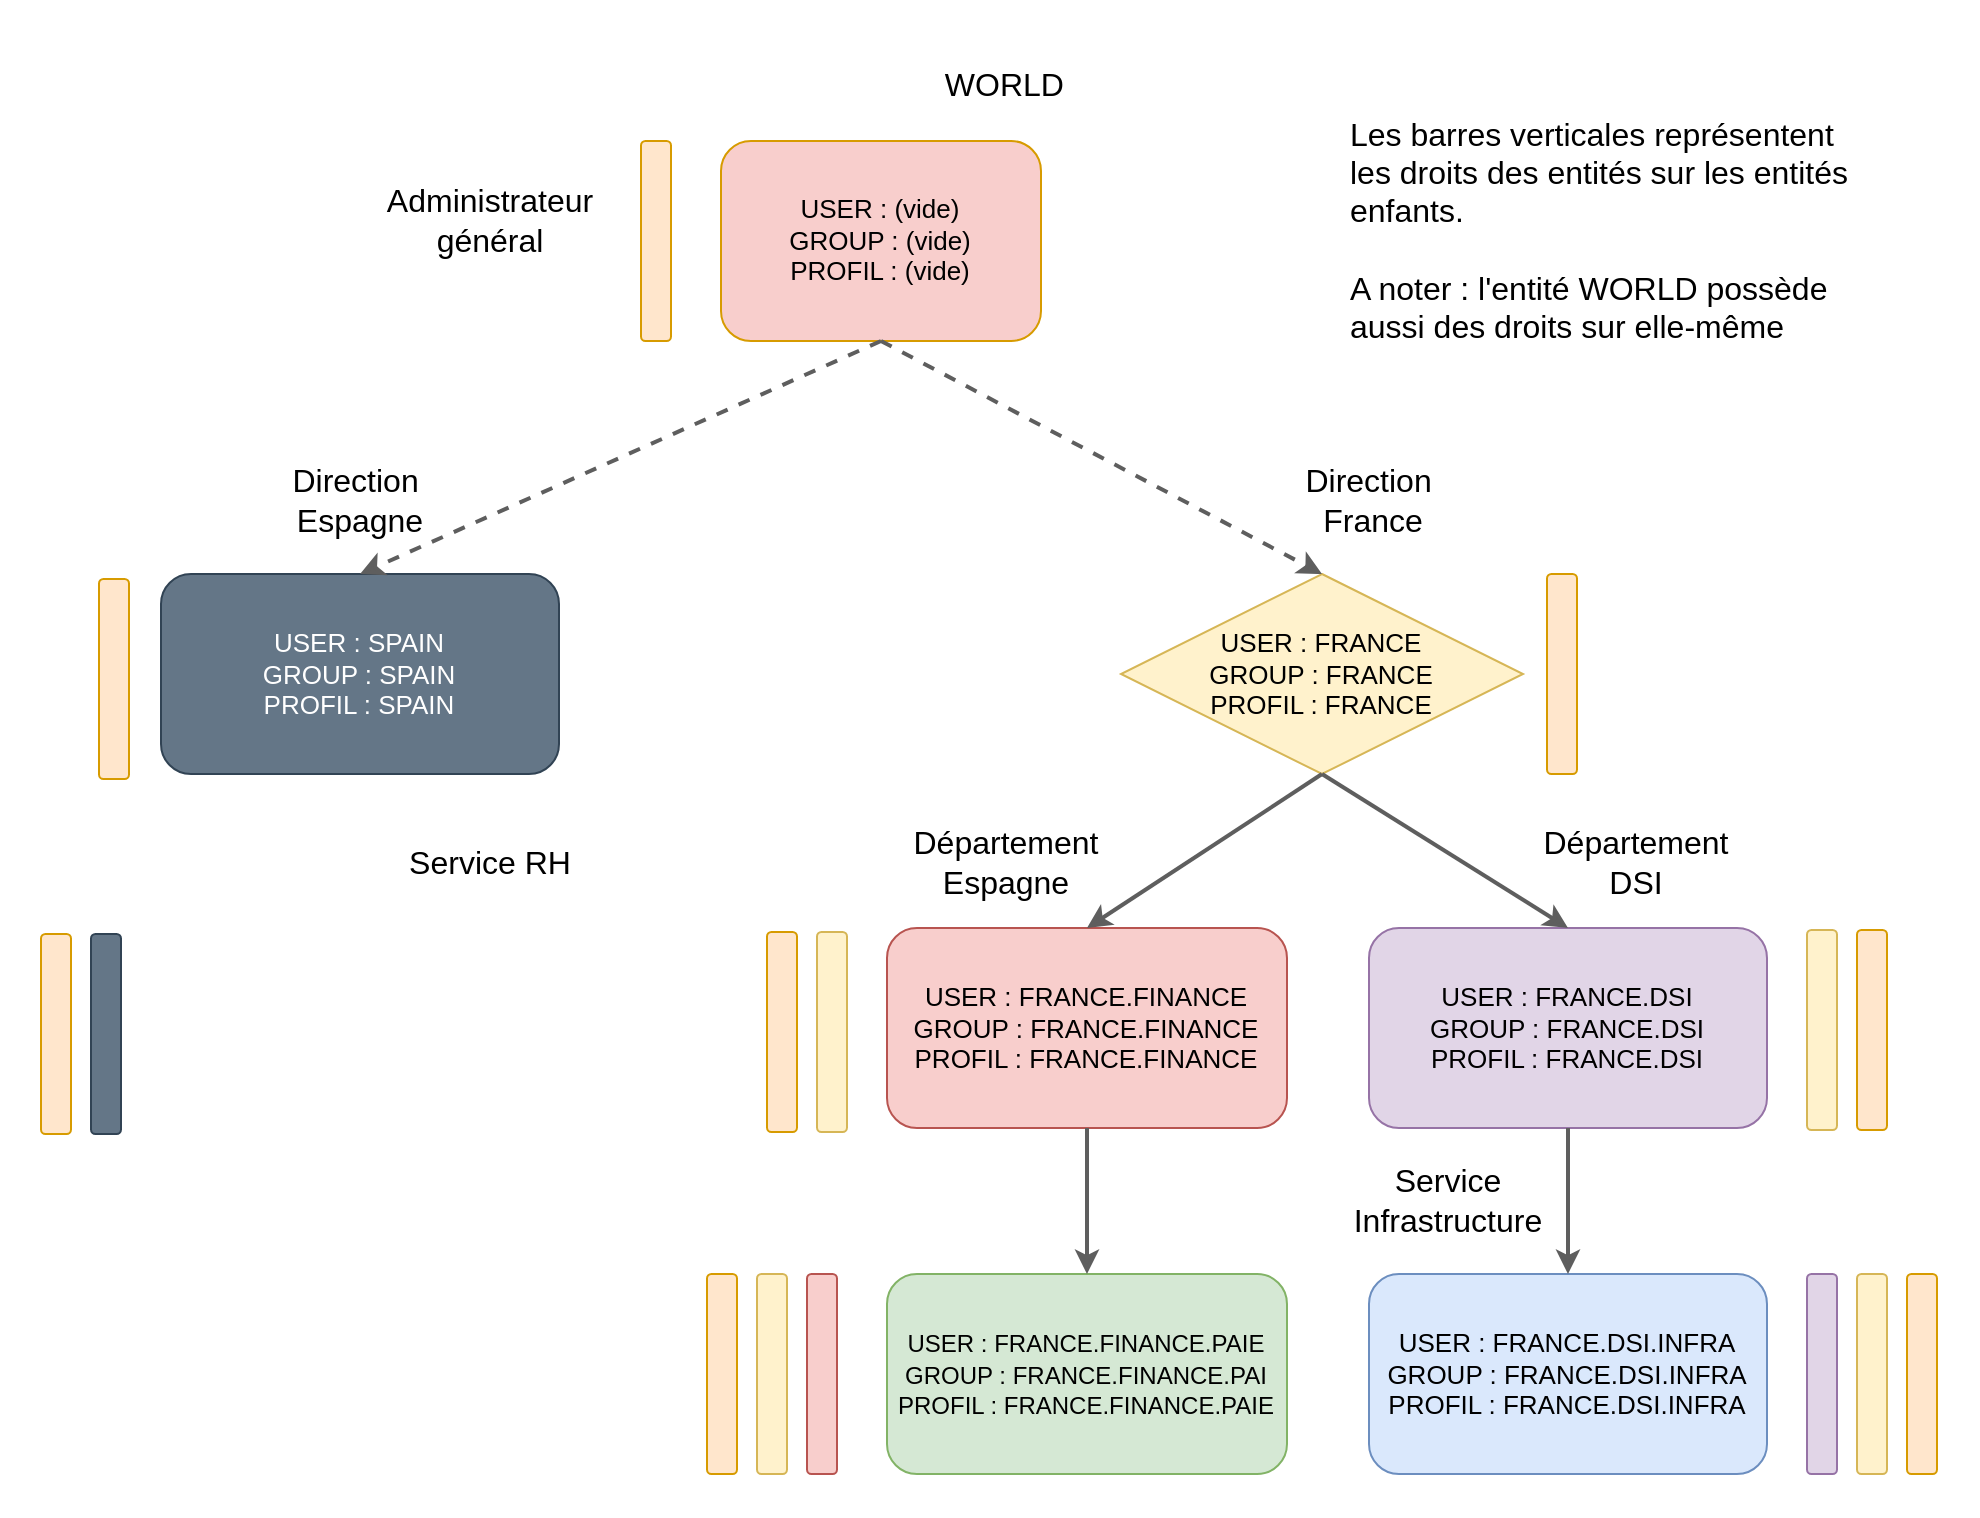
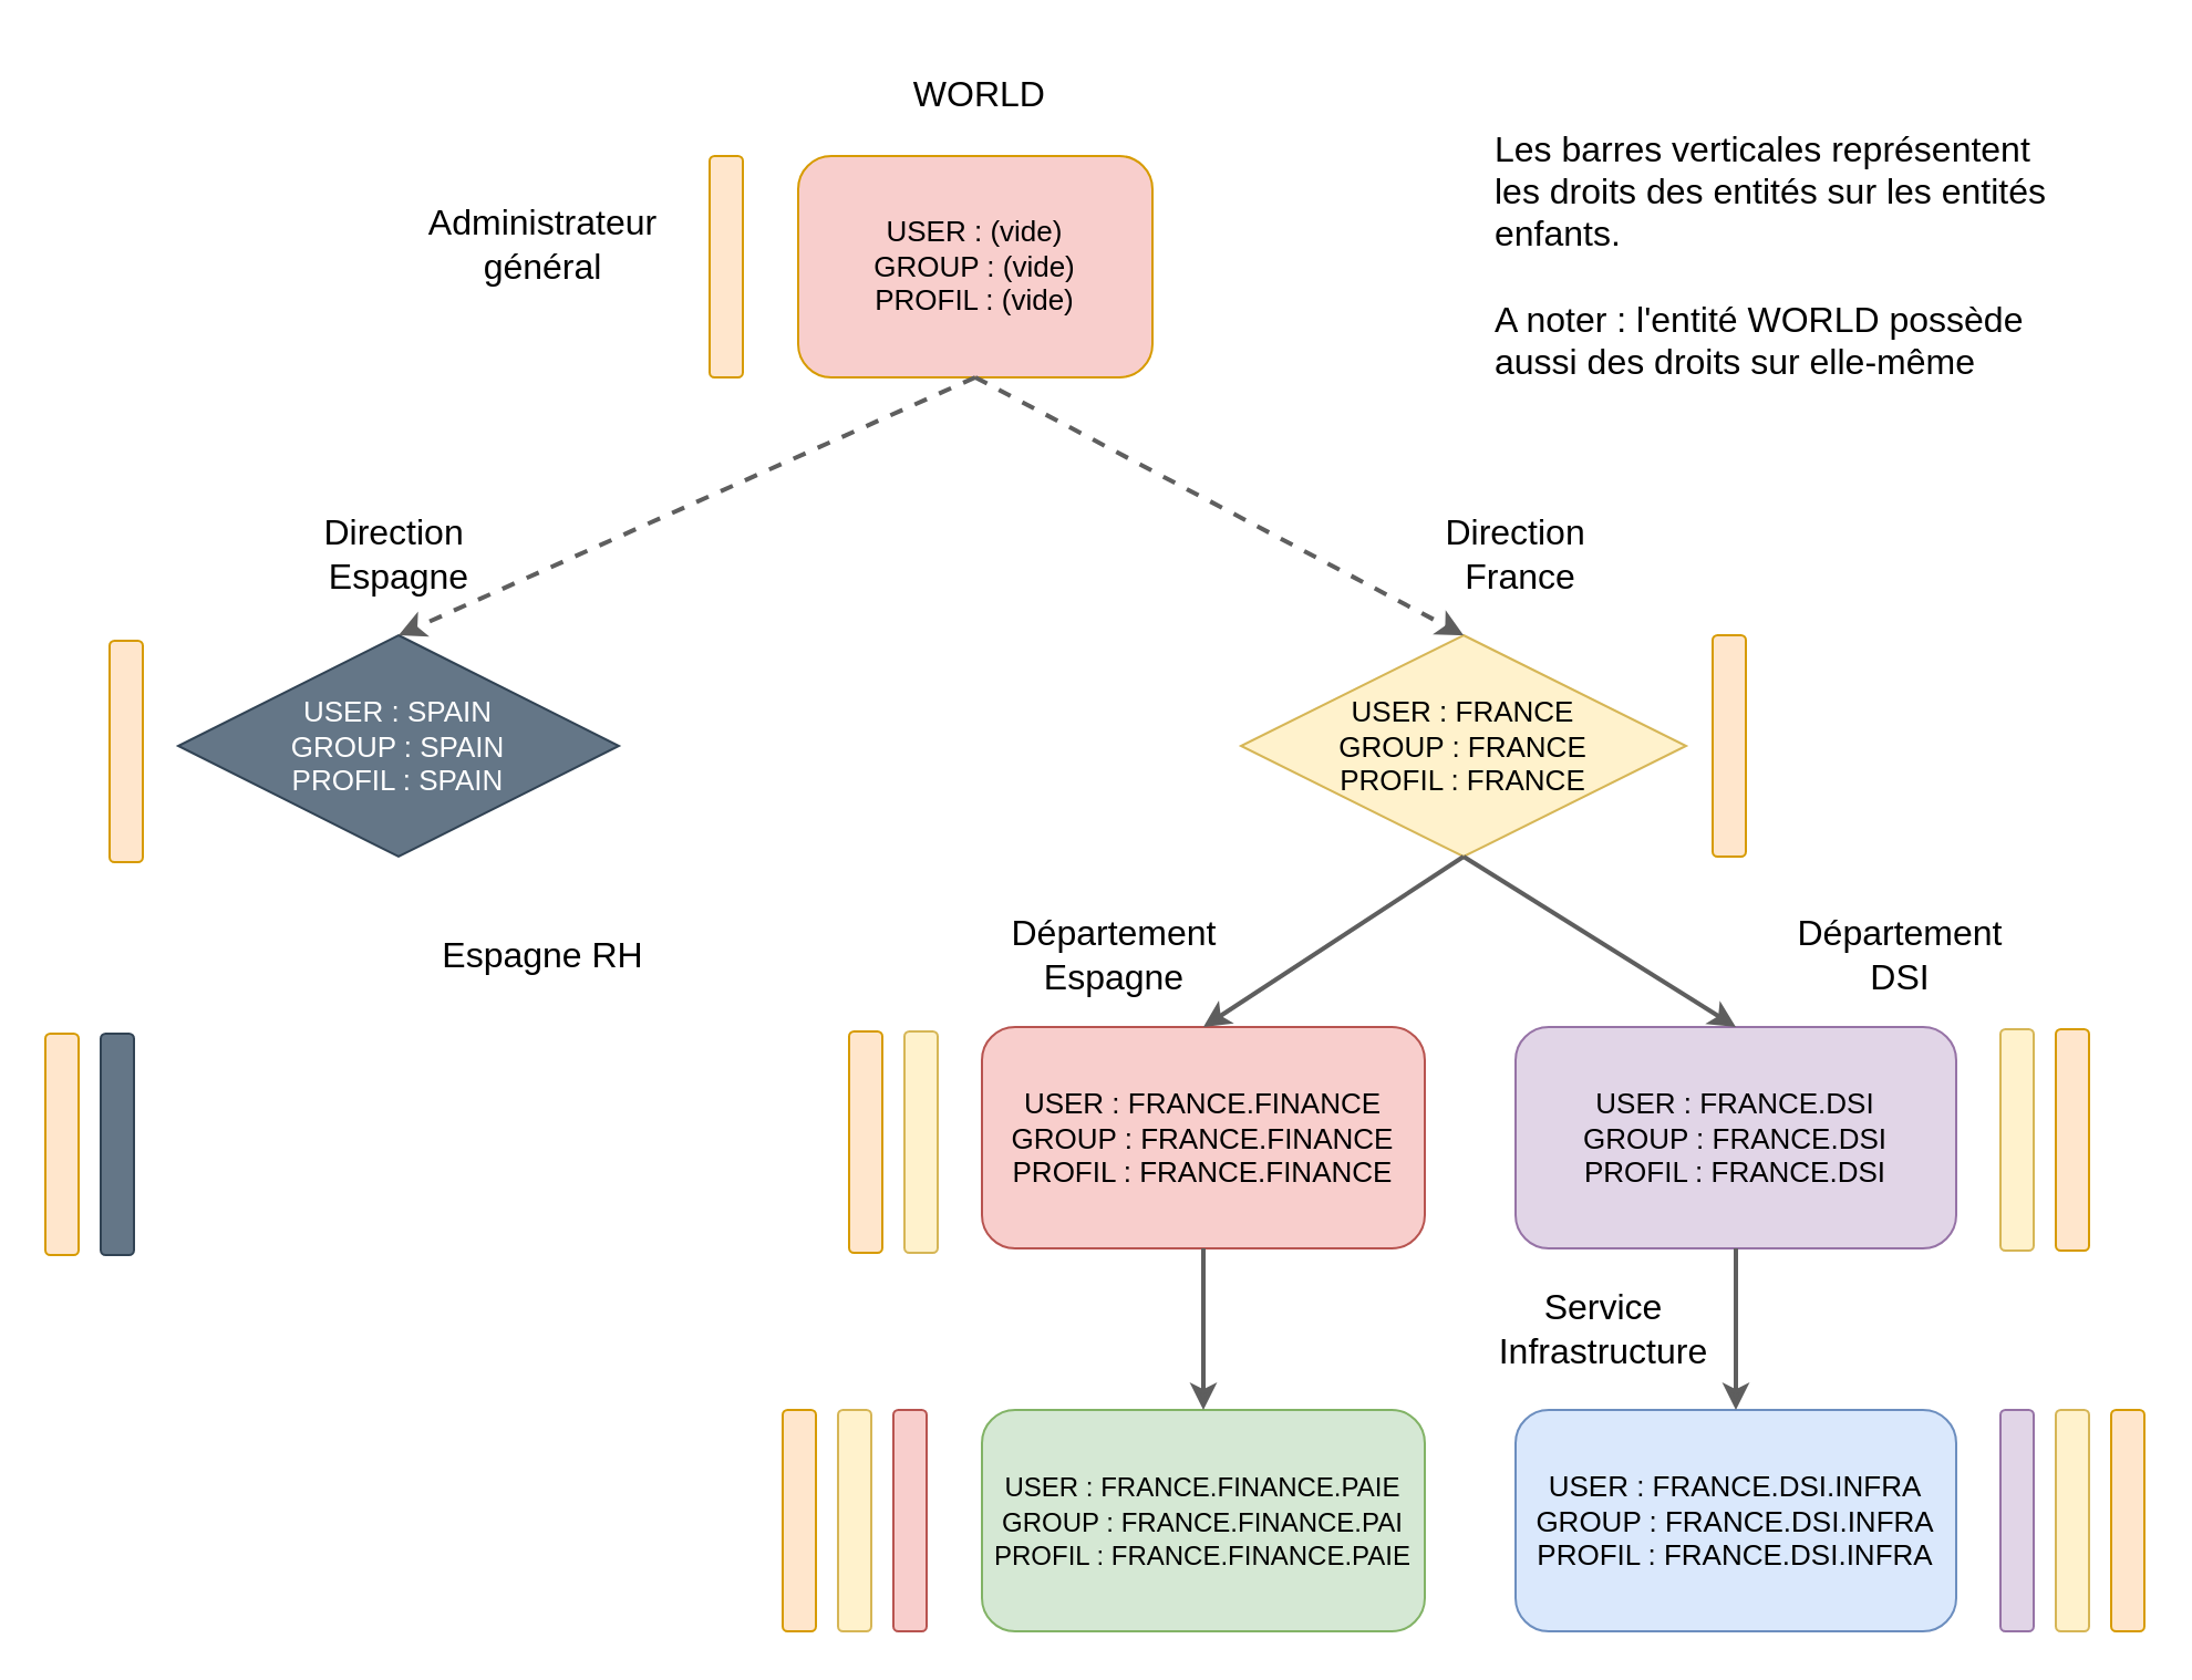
  <mxCell id="0" />
  <mxCell id="1" parent="0" />
  <mxCell id="2" value="USER : FRANCE&lt;br style=&quot;font-size: 13px;&quot;&gt;GROUP : FRANCE&lt;br style=&quot;font-size: 13px;&quot;&gt;PROFIL : FRANCE" style="rhombus;whiteSpace=wrap;html=1;fillColor=#fff2cc;strokeColor=#d6b656;fontSize=13;align=center;spacingLeft=0;" parent="1" vertex="1"><mxGeometry x="560" y="286.5" width="201" height="100" as="geometry" /></mxCell>
  <mxCell id="3" value="USER : FRANCE.FINANCE&lt;br style=&quot;font-size: 13px;&quot;&gt;GROUP : FRANCE.FINANCE&lt;br style=&quot;font-size: 13px;&quot;&gt;PROFIL : FRANCE.FINANCE" style="rounded=1;whiteSpace=wrap;html=1;fillColor=#f8cecc;strokeColor=#b85450;fontSize=13;align=center;spacingLeft=0;" vertex="1" parent="1"><mxGeometry x="443" y="463.5" width="200" height="100" as="geometry" /></mxCell>
  <mxCell id="4" value="USER : FRANCE.DSI&lt;br&gt;GROUP : FRANCE.DSI&lt;br&gt;PROFIL : FRANCE.DSI" style="rounded=1;whiteSpace=wrap;html=1;fillColor=#e1d5e7;strokeColor=#9673a6;fontSize=13;align=center;spacingLeft=0;" vertex="1" parent="1"><mxGeometry x="684" y="463.5" width="199" height="100" as="geometry" /></mxCell>
  <mxCell id="5" value="&lt;font style=&quot;font-size: 12px&quot;&gt;&lt;span&gt;USER : FRANCE.FINANCE.PAIE&lt;/span&gt;&lt;br&gt;&lt;span&gt;GROUP : FRANCE.FINANCE.PAI&lt;/span&gt;&lt;br&gt;&lt;span&gt;PROFIL : FRANCE.FINANCE.PAIE&lt;/span&gt;&lt;/font&gt;" style="rounded=1;whiteSpace=wrap;html=1;fillColor=#d5e8d4;strokeColor=#82b366;fontSize=13;align=center;spacingLeft=0;" vertex="1" parent="1"><mxGeometry x="443" y="636.5" width="200" height="100" as="geometry" /></mxCell>
  <mxCell id="6" value="USER : FRANCE.DSI.INFRA&lt;br&gt;GROUP : FRANCE.DSI.&lt;span&gt;INFRA&lt;/span&gt;&lt;br&gt;PROFIL : FRANCE.DSI.INFRA" style="rounded=1;whiteSpace=wrap;html=1;fillColor=#dae8fc;strokeColor=#6c8ebf;fontSize=13;align=center;spacingLeft=0;" vertex="1" parent="1"><mxGeometry x="684" y="636.5" width="199" height="100" as="geometry" /></mxCell>
  <mxCell id="7" value="USER :&amp;nbsp;&lt;span&gt;(vide)&lt;/span&gt;&lt;br&gt;GROUP : (vide)&lt;br&gt;PROFIL : (vide)" style="rounded=1;whiteSpace=wrap;html=1;fillColor=#f8cecc;strokeColor=#d79b00;fontSize=13;align=center;spacingLeft=0;" vertex="1" parent="1"><mxGeometry x="360" y="70" width="160" height="100" as="geometry" /></mxCell>
- <mxCell id="8" value="USER : SPAIN&lt;br&gt;GROUP : SPAIN&lt;br&gt;PROFIL :&amp;nbsp;&lt;span&gt;SPAIN&lt;/span&gt;" style="rounded=1;whiteSpace=wrap;html=1;fillColor=#647687;strokeColor=#314354;fontSize=13;fontColor=#ffffff;align=center;spacingLeft=0;" vertex="1" parent="1"><mxGeometry x="80" y="286.5" width="199" height="100" as="geometry" /></mxCell>
+ <mxCell id="8" value="USER : SPAIN&lt;br&gt;GROUP : SPAIN&lt;br&gt;PROFIL :&amp;nbsp;&lt;span&gt;SPAIN&lt;/span&gt;" style="rhombus;whiteSpace=wrap;html=1;fillColor=#647687;strokeColor=#314354;fontSize=13;fontColor=#ffffff;align=center;spacingLeft=0;" vertex="1" parent="1"><mxGeometry x="80" y="286.5" width="199" height="100" as="geometry" /></mxCell>
  <mxCell id="9" value="" style="endArrow=classic;html=1;entryX=0.5;entryY=0;entryDx=0;entryDy=0;exitX=0.5;exitY=1;exitDx=0;exitDy=0;strokeWidth=2;strokeColor=#5E5E5E;dashed=1;" edge="1" parent="1" source="7" target="2"><mxGeometry width="50" height="50" relative="1" as="geometry"><mxPoint x="90" y="230" as="sourcePoint" /><mxPoint x="140" y="180" as="targetPoint" /></mxGeometry></mxCell>
  <mxCell id="10" value="" style="endArrow=classic;html=1;entryX=0.5;entryY=0;entryDx=0;entryDy=0;exitX=0.5;exitY=1;exitDx=0;exitDy=0;strokeWidth=2;strokeColor=#5E5E5E;dashed=1;" edge="1" parent="1" source="7" target="8"><mxGeometry width="50" height="50" relative="1" as="geometry"><mxPoint x="160" y="250" as="sourcePoint" /><mxPoint x="400" y="346.5" as="targetPoint" /></mxGeometry></mxCell>
  <mxCell id="11" value="" style="endArrow=classic;html=1;strokeWidth=2;strokeColor=#5E5E5E;exitX=0.5;exitY=1;exitDx=0;exitDy=0;entryX=0.5;entryY=0;entryDx=0;entryDy=0;" edge="1" parent="1" source="4" target="6"><mxGeometry width="50" height="50" relative="1" as="geometry"><mxPoint x="844" y="573.5" as="sourcePoint" /><mxPoint x="904" y="613.5" as="targetPoint" /></mxGeometry></mxCell>
  <mxCell id="12" value="" style="endArrow=classic;html=1;entryX=0.5;entryY=0;entryDx=0;entryDy=0;exitX=0.5;exitY=1;exitDx=0;exitDy=0;strokeWidth=2;strokeColor=#5E5E5E;" edge="1" parent="1" source="2" target="4"><mxGeometry width="50" height="50" relative="1" as="geometry"><mxPoint x="663.5" y="400" as="sourcePoint" /><mxPoint x="654" y="477" as="targetPoint" /></mxGeometry></mxCell>
  <mxCell id="13" value="" style="endArrow=classic;html=1;entryX=0.5;entryY=0;entryDx=0;entryDy=0;exitX=0.5;exitY=1;exitDx=0;exitDy=0;strokeWidth=2;strokeColor=#5E5E5E;" edge="1" parent="1" source="2" target="3"><mxGeometry width="50" height="50" relative="1" as="geometry"><mxPoint x="663.5" y="400" as="sourcePoint" /><mxPoint x="703" y="517" as="targetPoint" /></mxGeometry></mxCell>
  <mxCell id="14" value="" style="endArrow=classic;html=1;exitX=0.5;exitY=1;exitDx=0;exitDy=0;strokeWidth=2;strokeColor=#5E5E5E;" edge="1" parent="1" source="3" target="5"><mxGeometry width="50" height="50" relative="1" as="geometry"><mxPoint x="703" y="564" as="sourcePoint" /><mxPoint x="703" y="627.5" as="targetPoint" /></mxGeometry></mxCell>
- <mxCell id="15" value="&lt;font style=&quot;font-size: 16px ; font-weight: normal&quot;&gt;WORLD&lt;/font&gt;&amp;nbsp;" style="text;strokeColor=none;fillColor=none;html=1;fontSize=24;fontStyle=1;verticalAlign=middle;align=center;" vertex="1" parent="1"><mxGeometry x="380" y="20" width="250" height="40" as="geometry" /></mxCell>
+ <mxCell id="15" value="&lt;font style=&quot;font-size: 16px ; font-weight: normal&quot;&gt;WORLD&lt;/font&gt;&amp;nbsp;" style="text;strokeColor=none;fillColor=none;html=1;fontSize=24;fontStyle=1;verticalAlign=middle;align=center;" vertex="1" parent="1"><mxGeometry x="320" y="20" width="250" height="40" as="geometry" /></mxCell>
  <mxCell id="16" value="Administrateur général" style="text;strokeColor=none;fillColor=none;fontSize=16;fontStyle=0;verticalAlign=middle;align=center;whiteSpace=wrap;" vertex="1" parent="1"><mxGeometry x="195" y="90" width="100" height="40" as="geometry" /></mxCell>
  <mxCell id="17" value="Direction  France" style="text;strokeColor=none;fillColor=none;fontSize=16;fontStyle=0;verticalAlign=middle;align=center;whiteSpace=wrap;" vertex="1" parent="1"><mxGeometry x="641" y="230" width="91" height="40" as="geometry" /></mxCell>
  <mxCell id="18" value="Direction  Espagne" style="text;strokeColor=none;fillColor=none;fontSize=16;fontStyle=0;verticalAlign=middle;align=center;whiteSpace=wrap;" vertex="1" parent="1"><mxGeometry x="137.5" y="230" width="84" height="40" as="geometry" /></mxCell>
  <mxCell id="19" value="Département&#10;Espagne" style="text;strokeColor=none;fillColor=none;fontSize=16;fontStyle=0;verticalAlign=middle;align=center;whiteSpace=wrap;" vertex="1" parent="1"><mxGeometry x="423" y="410.5" width="160" height="40" as="geometry" /></mxCell>
- <mxCell id="20" value="Département&#10;DSI" style="text;strokeColor=none;fillColor=none;fontSize=16;fontStyle=0;verticalAlign=middle;align=center;whiteSpace=wrap;" vertex="1" parent="1"><mxGeometry x="737.5" y="410.5" width="160" height="40" as="geometry" /></mxCell>
+ <mxCell id="20" value="Département&#10;DSI" style="text;strokeColor=none;fillColor=none;fontSize=16;fontStyle=0;verticalAlign=middle;align=center;whiteSpace=wrap;" vertex="1" parent="1"><mxGeometry x="777.5" y="410.5" width="160" height="40" as="geometry" /></mxCell>
  <mxCell id="21" value="Service&#10;Infrastructure" style="text;strokeColor=none;fillColor=none;fontSize=16;fontStyle=0;verticalAlign=middle;align=center;whiteSpace=wrap;" vertex="1" parent="1"><mxGeometry x="644" y="579.5" width="160" height="40" as="geometry" /></mxCell>
- <mxCell id="22" value="Service RH" style="text;strokeColor=none;fillColor=none;fontSize=16;fontStyle=0;verticalAlign=middle;align=center;whiteSpace=wrap;" vertex="1" parent="1"><mxGeometry x="180" y="410.5" width="130" height="40" as="geometry" /></mxCell>
+ <mxCell id="22" value="Espagne RH" style="text;strokeColor=none;fillColor=none;fontSize=16;fontStyle=0;verticalAlign=middle;align=center;whiteSpace=wrap;" vertex="1" parent="1"><mxGeometry x="180" y="410.5" width="130" height="40" as="geometry" /></mxCell>
  <mxCell id="23" value="" style="rounded=1;whiteSpace=wrap;html=1;fillColor=#fff2cc;strokeColor=#d6b656;fontSize=13;align=center;spacingLeft=0;" vertex="1" parent="1"><mxGeometry x="378" y="636.5" width="15" height="100" as="geometry" /></mxCell>
  <mxCell id="24" value="" style="rounded=1;whiteSpace=wrap;html=1;fillColor=#f8cecc;strokeColor=#b85450;fontSize=13;align=center;spacingLeft=0;" vertex="1" parent="1"><mxGeometry x="403" y="636.5" width="15" height="100" as="geometry" /></mxCell>
  <mxCell id="25" value="" style="rounded=1;whiteSpace=wrap;html=1;fillColor=#ffe6cc;strokeColor=#d79b00;fontSize=13;align=center;spacingLeft=0;" vertex="1" parent="1"><mxGeometry x="353" y="636.5" width="15" height="100" as="geometry" /></mxCell>
  <mxCell id="26" value="" style="rounded=1;whiteSpace=wrap;html=1;fillColor=#fff2cc;strokeColor=#d6b656;fontSize=13;align=center;spacingLeft=0;" vertex="1" parent="1"><mxGeometry x="928" y="636.5" width="15" height="100" as="geometry" /></mxCell>
  <mxCell id="27" value="" style="rounded=1;whiteSpace=wrap;html=1;fillColor=#ffe6cc;strokeColor=#d79b00;fontSize=13;align=center;spacingLeft=0;" vertex="1" parent="1"><mxGeometry x="953" y="636.5" width="15" height="100" as="geometry" /></mxCell>
  <mxCell id="28" value="" style="rounded=1;whiteSpace=wrap;html=1;fillColor=#e1d5e7;strokeColor=#9673a6;fontSize=13;align=center;spacingLeft=0;" vertex="1" parent="1"><mxGeometry x="903" y="636.5" width="15" height="100" as="geometry" /></mxCell>
  <mxCell id="29" value="" style="rounded=1;whiteSpace=wrap;html=1;fillColor=#fff2cc;strokeColor=#d6b656;fontSize=13;align=center;spacingLeft=0;" vertex="1" parent="1"><mxGeometry x="903" y="464.5" width="15" height="100" as="geometry" /></mxCell>
  <mxCell id="30" value="" style="rounded=1;whiteSpace=wrap;html=1;fillColor=#ffe6cc;strokeColor=#d79b00;fontSize=13;align=center;spacingLeft=0;" vertex="1" parent="1"><mxGeometry x="928" y="464.5" width="15" height="100" as="geometry" /></mxCell>
  <mxCell id="31" value="" style="rounded=1;whiteSpace=wrap;html=1;fillColor=#647687;strokeColor=#314354;fontSize=13;align=center;spacingLeft=0;fontColor=#ffffff;" vertex="1" parent="1"><mxGeometry x="45" y="466.5" width="15" height="100" as="geometry" /></mxCell>
  <mxCell id="32" value="" style="rounded=1;whiteSpace=wrap;html=1;fillColor=#ffe6cc;strokeColor=#d79b00;fontSize=13;align=center;spacingLeft=0;" vertex="1" parent="1"><mxGeometry x="20" y="466.5" width="15" height="100" as="geometry" /></mxCell>
  <mxCell id="33" value="" style="rounded=1;whiteSpace=wrap;html=1;fillColor=#ffe6cc;strokeColor=#d79b00;fontSize=13;align=center;spacingLeft=0;" vertex="1" parent="1"><mxGeometry x="773" y="286.5" width="15" height="100" as="geometry" /></mxCell>
  <mxCell id="34" value="" style="rounded=1;whiteSpace=wrap;html=1;fillColor=#ffe6cc;strokeColor=#d79b00;fontSize=13;align=center;spacingLeft=0;" vertex="1" parent="1"><mxGeometry x="49" y="289" width="15" height="100" as="geometry" /></mxCell>
  <mxCell id="35" value="" style="rounded=1;whiteSpace=wrap;html=1;fillColor=#ffe6cc;strokeColor=#d79b00;fontSize=13;align=center;spacingLeft=0;" vertex="1" parent="1"><mxGeometry x="320" y="70" width="15" height="100" as="geometry" /></mxCell>
  <mxCell id="36" value="" style="rounded=1;whiteSpace=wrap;html=1;fillColor=#fff2cc;strokeColor=#d6b656;fontSize=13;align=center;spacingLeft=0;" vertex="1" parent="1"><mxGeometry x="408" y="465.5" width="15" height="100" as="geometry" /></mxCell>
  <mxCell id="37" value="" style="rounded=1;whiteSpace=wrap;html=1;fillColor=#ffe6cc;strokeColor=#d79b00;fontSize=13;align=center;spacingLeft=0;" vertex="1" parent="1"><mxGeometry x="383" y="465.5" width="15" height="100" as="geometry" /></mxCell>
  <mxCell id="38" value="Les barres verticales représentent les droits des entités sur les entités enfants.&#10;&#10;A noter : l'entité WORLD possède aussi des droits sur elle-même" style="text;strokeColor=none;fillColor=none;fontSize=16;fontStyle=0;verticalAlign=middle;align=left;whiteSpace=wrap;" vertex="1" parent="1"><mxGeometry x="673" y="50" width="257" height="130" as="geometry" /></mxCell>
